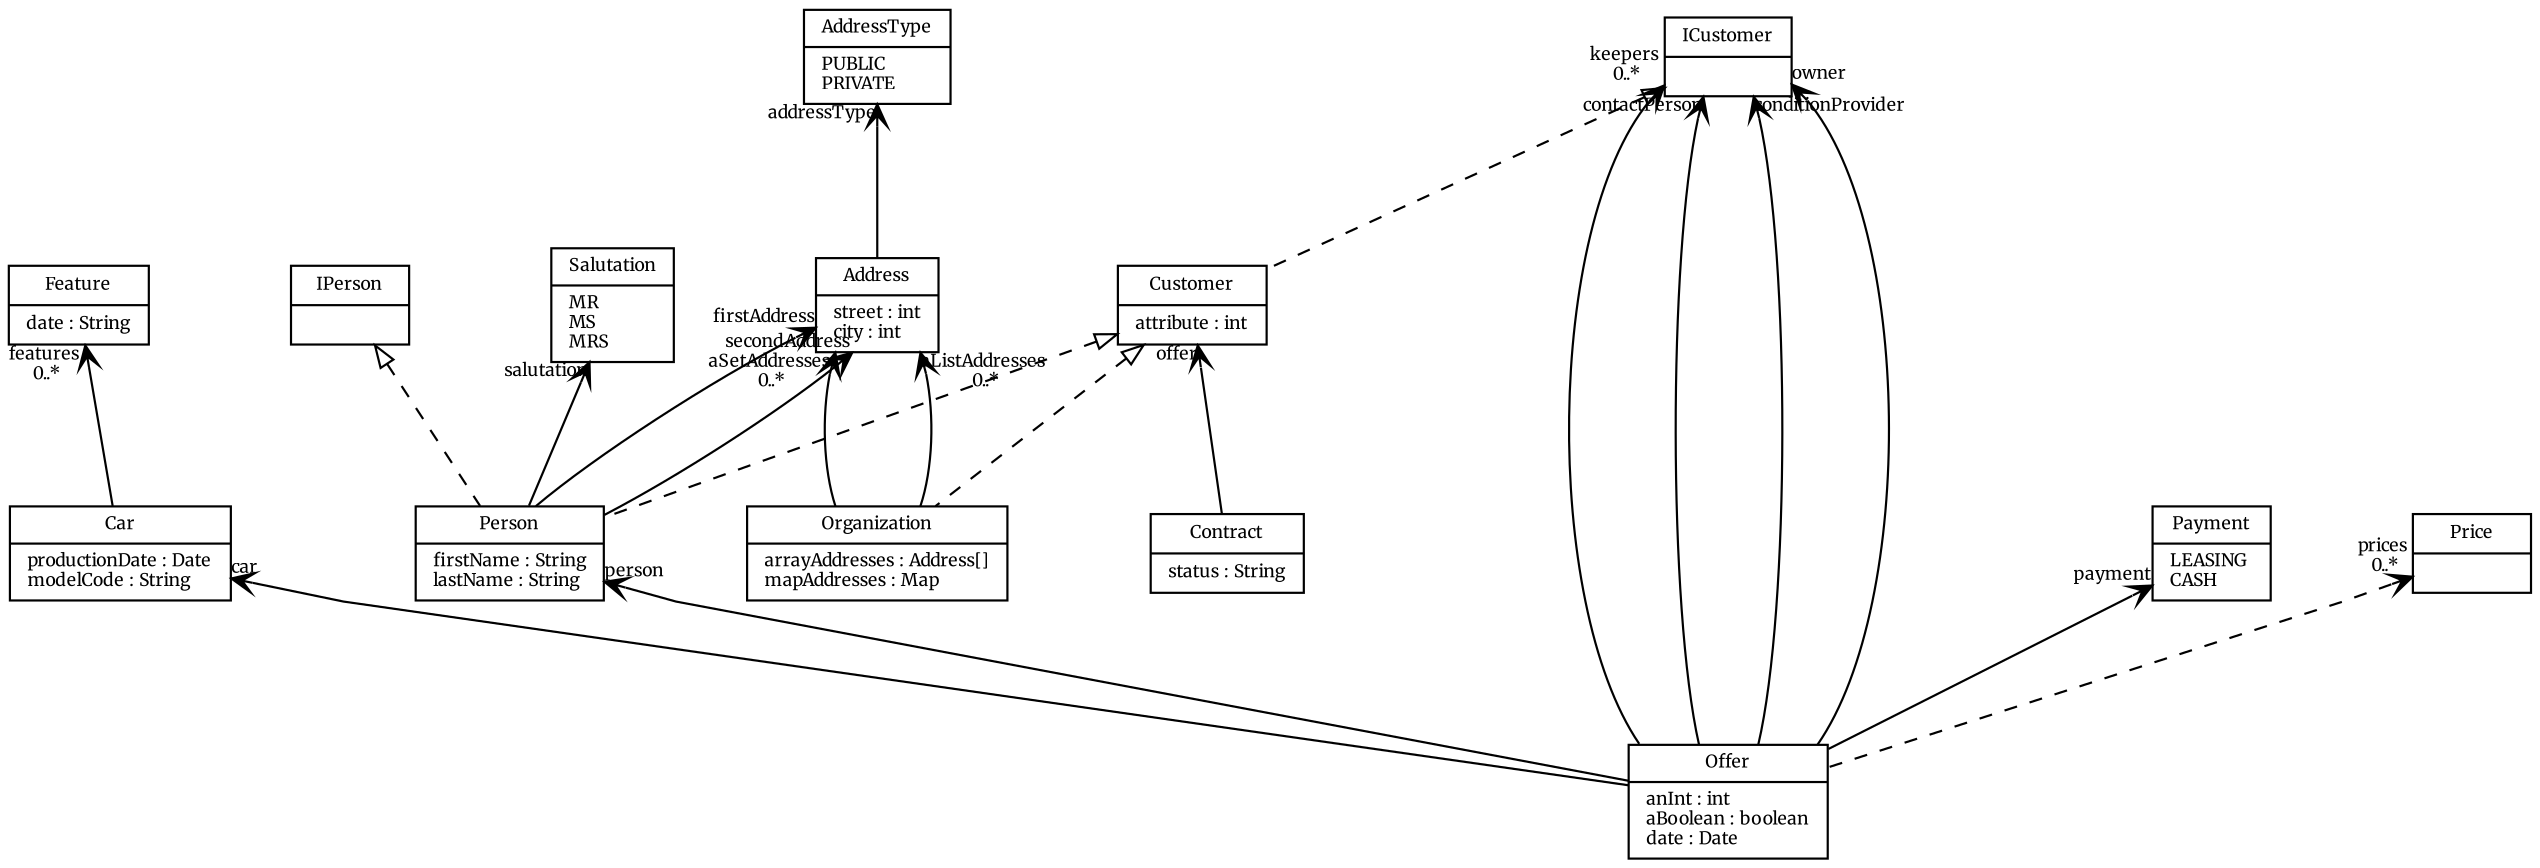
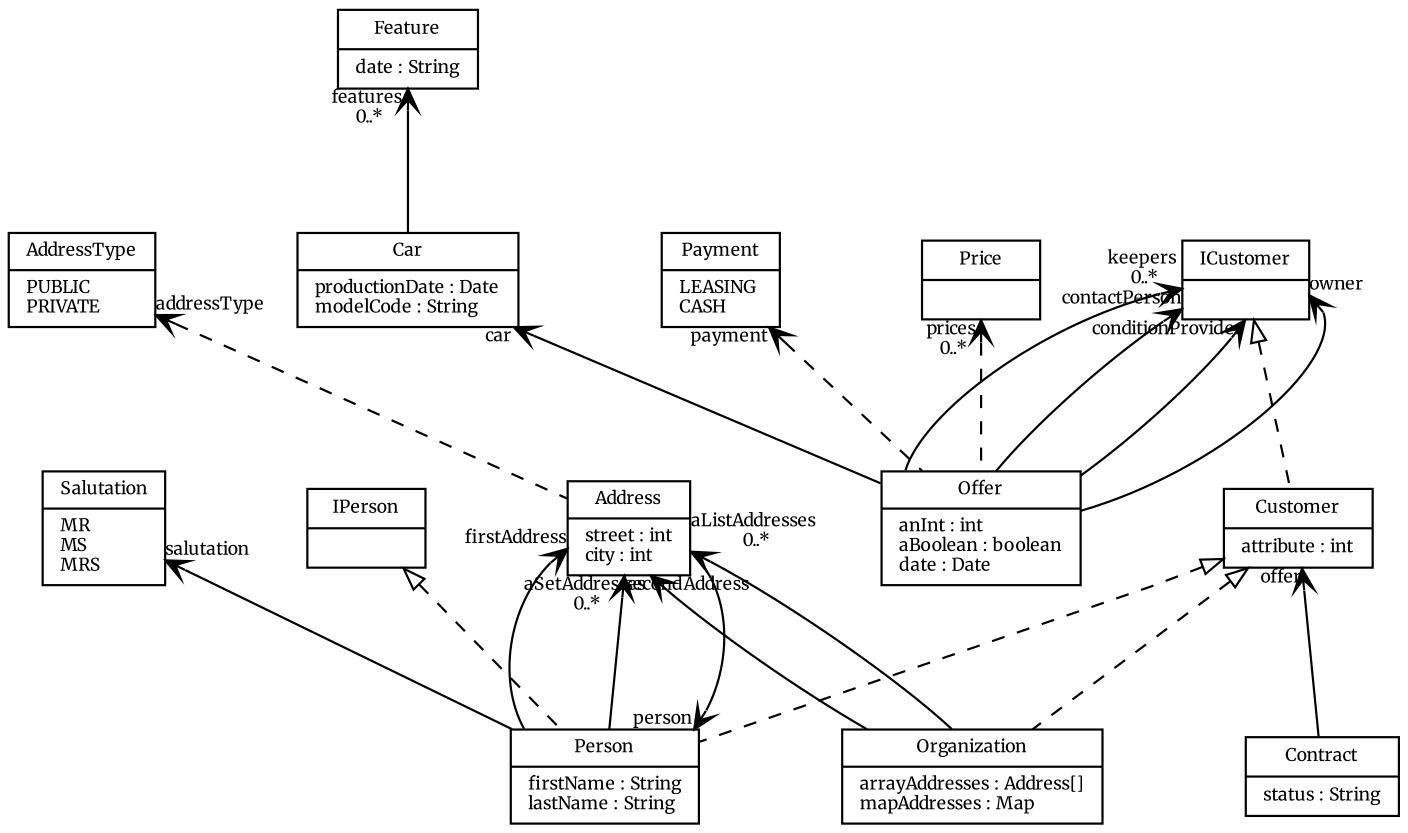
  digraph {
    fontname=Merriweather
    fontsize=8
    nodesep=0.9
    ranksep=0.9
    splines=polyline
    node [fontname=Merriweather fontsize=8 shape=record]
    edge [arrowtail=open dir=back fontname=Merriweather fontsize=8]
    n1 [label="{AddressType|PUBLIC\lPRIVATE\l}"]
    n2 [label="{Address|street : int\lcity : int\l}"]
    n3 [label="{Organization|arrayAddresses : Address[]\lmapAddresses : Map\l}"]
    n4 [label="{Person|firstName : String\llastName : String\l}"]
    n5 [label="{Feature|date : String\l}"]
    n6 [label="{Car|productionDate : Date\lmodelCode : String\l}"]
    n7 [label="{Offer|anInt : int\laBoolean : boolean\ldate : Date\l}"]
    n8 [label="{Payment|LEASING\lCASH\l}"]
    n9 [label="{Contract|status : String\l}"]
    n10 [label="{Price|}"]
    n11 [label="{IPerson|}"]
    n12 [label="{Salutation|MR\lMS\lMRS\l}"]
    n13 [label="{ICustomer|}"]
    n14 [label="{Customer|attribute : int\l}"]
-   n1 -> n2 [taillabel=addressType]
+   n1 -> n2 [taillabel=addressType style=dashed]
    n2 -> n3 [taillabel="aSetAddresses \n0..*"]
    n2 -> n3 [taillabel="aListAddresses \n0..*"]
    n2 -> n4 [taillabel=firstAddress]
    n2 -> n4 [taillabel=secondAddress]
-   n4 -> n7 [taillabel=person]
+   n4 -> n2 [taillabel=person]
    n5 -> n6 [taillabel="features \n0..*"]
    n6 -> n7 [taillabel=car]
-   n8 -> n7 [taillabel=payment]
+   n8 -> n7 [taillabel=payment style=dashed]
    n10 -> n7 [style=dashed taillabel="prices \n0..*"]
    n11 -> n4 [arrowtail=empty style=dashed]
    n12 -> n4 [taillabel=salutation]
    n13 -> n7 [taillabel="keepers \n0..*"]
    n13 -> n7 [taillabel=contactPerson]
    n13 -> n7 [taillabel=conditionProvider]
    n13 -> n7 [taillabel=owner]
    n13 -> n14 [arrowtail=empty style=dashed]
    n14 -> n3 [arrowtail=empty style=dashed]
    n14 -> n4 [arrowtail=empty style=dashed]
    n14 -> n9 [taillabel=offer]
  }
